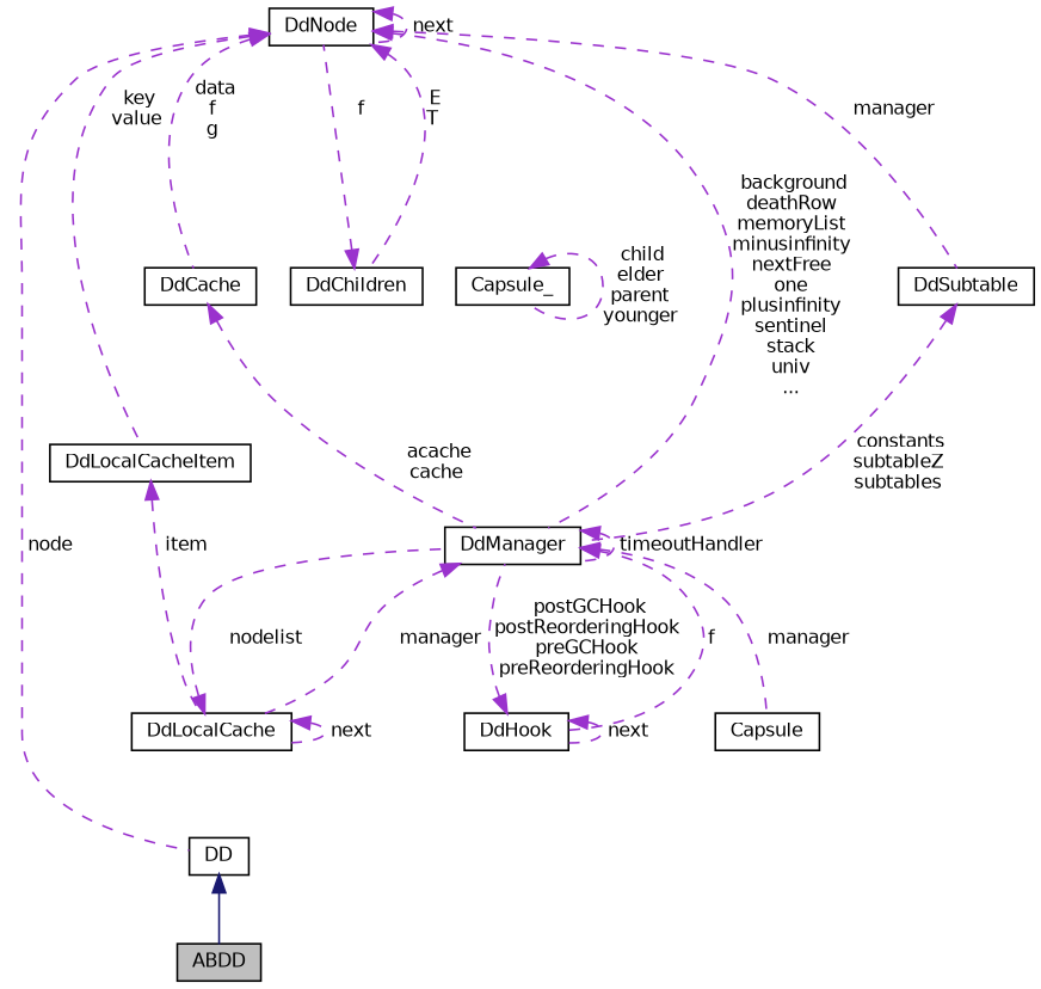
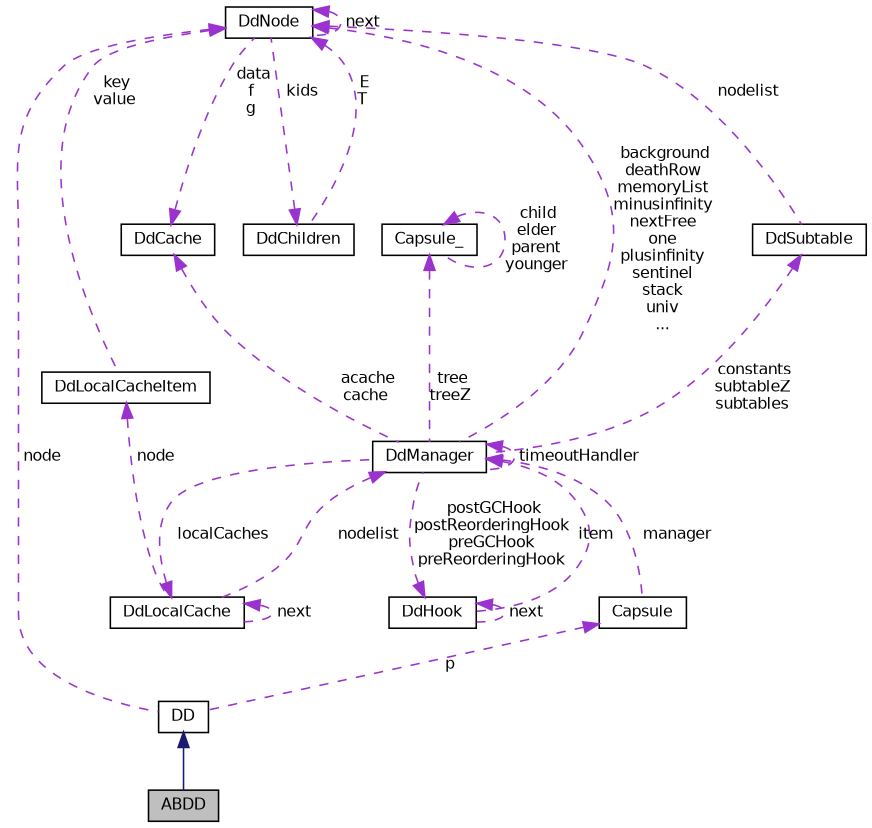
  digraph {
    node [color=black fillcolor=white fontname=Helvetica fontsize=10 shape=record style=filled]
    edge [color=darkorchid3 dir=back fontname=Helvetica fontsize=10 labelfontname=Helvetica labelfontsize=10 style=dashed]
    n1 [fillcolor=grey75 fontcolor=black height=0.2 label=ABDD width=0.4]
    n2 [height=0.2 label=DD width=0.4]
    n3 [height=0.2 label=Capsule width=0.4]
    n4 [height=0.2 label=DdManager width=0.4]
    n5 [height=0.2 label=DdLocalCache width=0.4]
    n6 [height=0.2 label=DdHook width=0.4]
    n7 [height=0.2 label=DdLocalCacheItem width=0.4]
    n8 [height=0.2 label=DdNode width=0.4]
    n9 [height=0.2 label=DdChildren width=0.4]
    n10 [height=0.2 label=DdSubtable width=0.4]
    n11 [height=0.2 label=DdCache width=0.4]
    n12 [height=0.2 label=Capsule_ width=0.4]
    n2 -> n1 [color=midnightblue style=solid]
+   n3 -> n2 [label=" p"]
    n4 -> n3 [label=" manager"]
    n4 -> n4 [label=" timeoutHandler"]
-   n4 -> n5 [label=" manager"]
-   n4 -> n6 [label=" f"]
-   n5 -> n4 [label=" nodelist"]
+   n4 -> n5 [label=" nodelist"]
+   n4 -> n6 [label=" item"]
+   n5 -> n4 [label=" localCaches"]
    n5 -> n5 [label=" next"]
    n6 -> n4 [label=" postGCHook\npostReorderingHook\npreGCHook\npreReorderingHook"]
    n6 -> n6 [label=" next"]
-   n7 -> n5 [label=" item"]
+   n7 -> n5 [label=" node"]
    n8 -> n2 [label=" node"]
    n8 -> n4 [label=" background\ndeathRow\nmemoryList\nminusinfinity\nnextFree\none\nplusinfinity\nsentinel\nstack\nuniv\n..."]
    n8 -> n7 [label=" key\nvalue"]
    n8 -> n8 [label=" next"]
    n8 -> n9 [label=" E\nT"]
-   n8 -> n10 [label=" manager"]
-   n8 -> n11 [label=" data\nf\ng"]
-   n9 -> n8 [label=" f"]
+   n8 -> n10 [label=" nodelist"]
+   n11 -> n8 [label=" data\nf\ng"]
+   n9 -> n8 [label=" kids"]
    n10 -> n4 [label=" constants\nsubtableZ\nsubtables"]
    n11 -> n4 [label=" acache\ncache"]
+   n12 -> n4 [label=" tree\ntreeZ"]
    n12 -> n12 [label=" child\nelder\nparent\nyounger"]
  }
